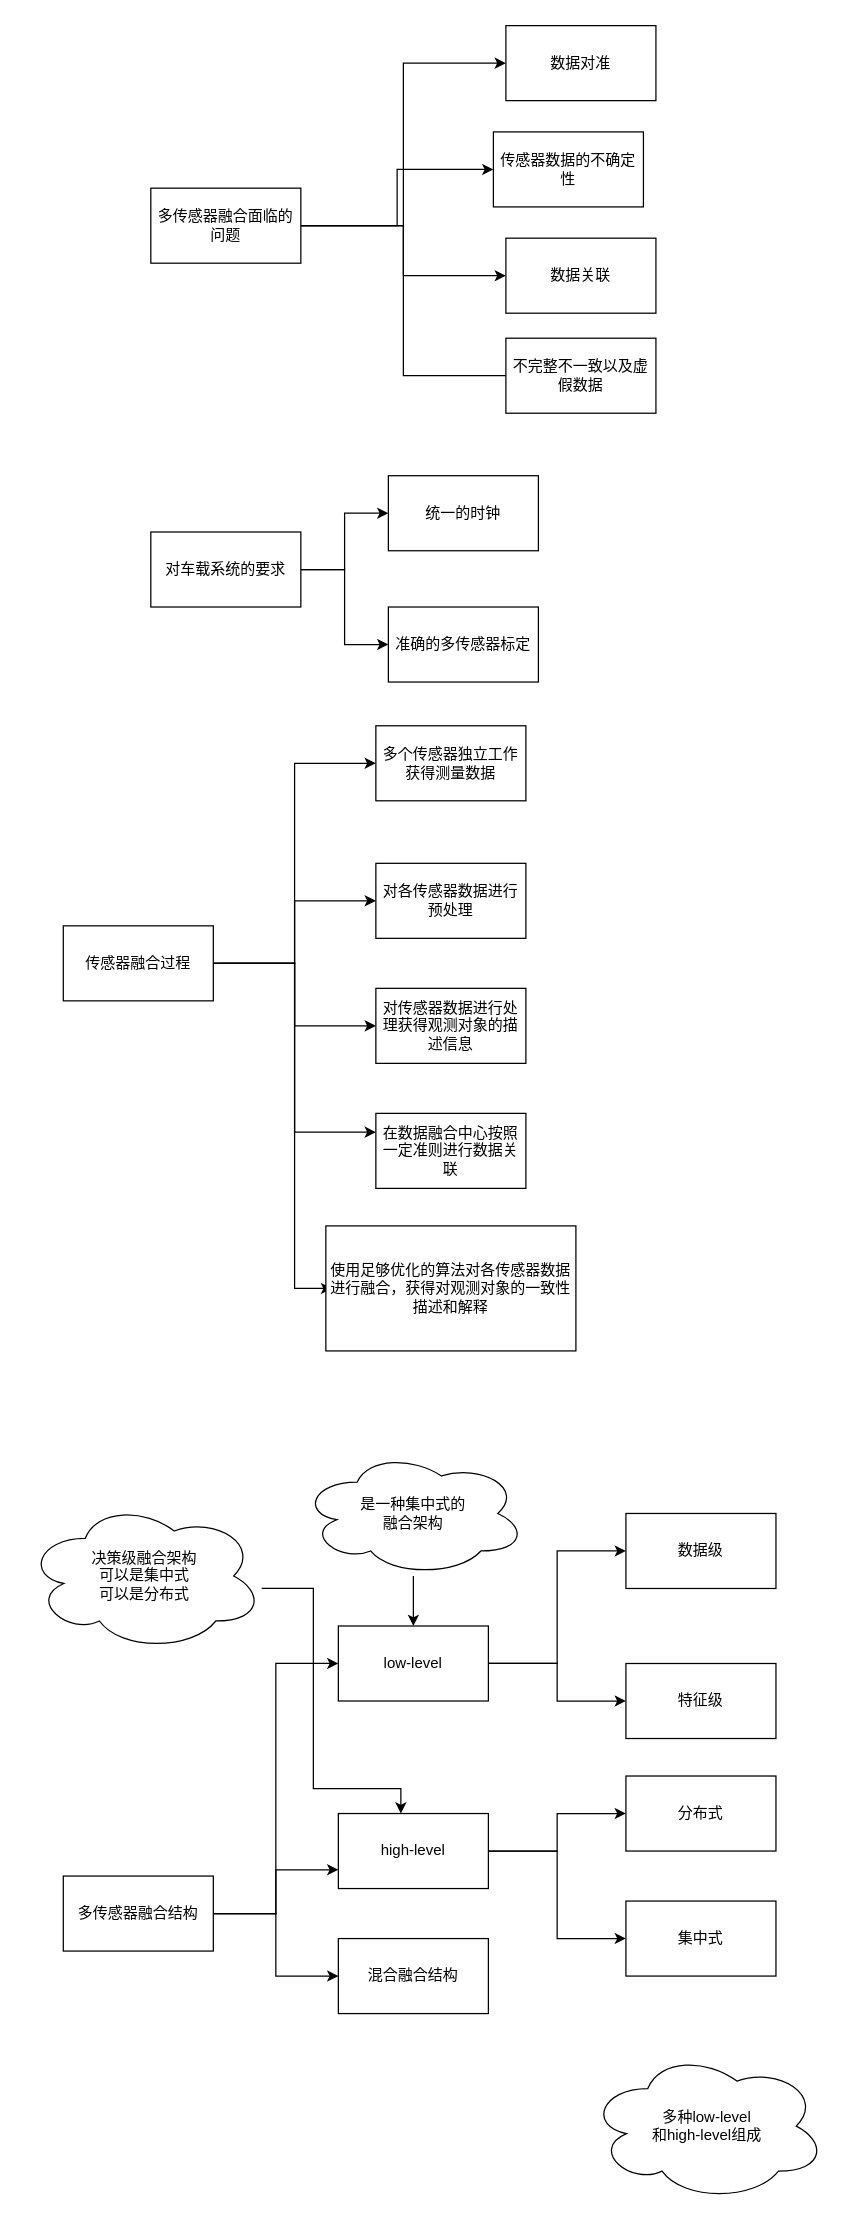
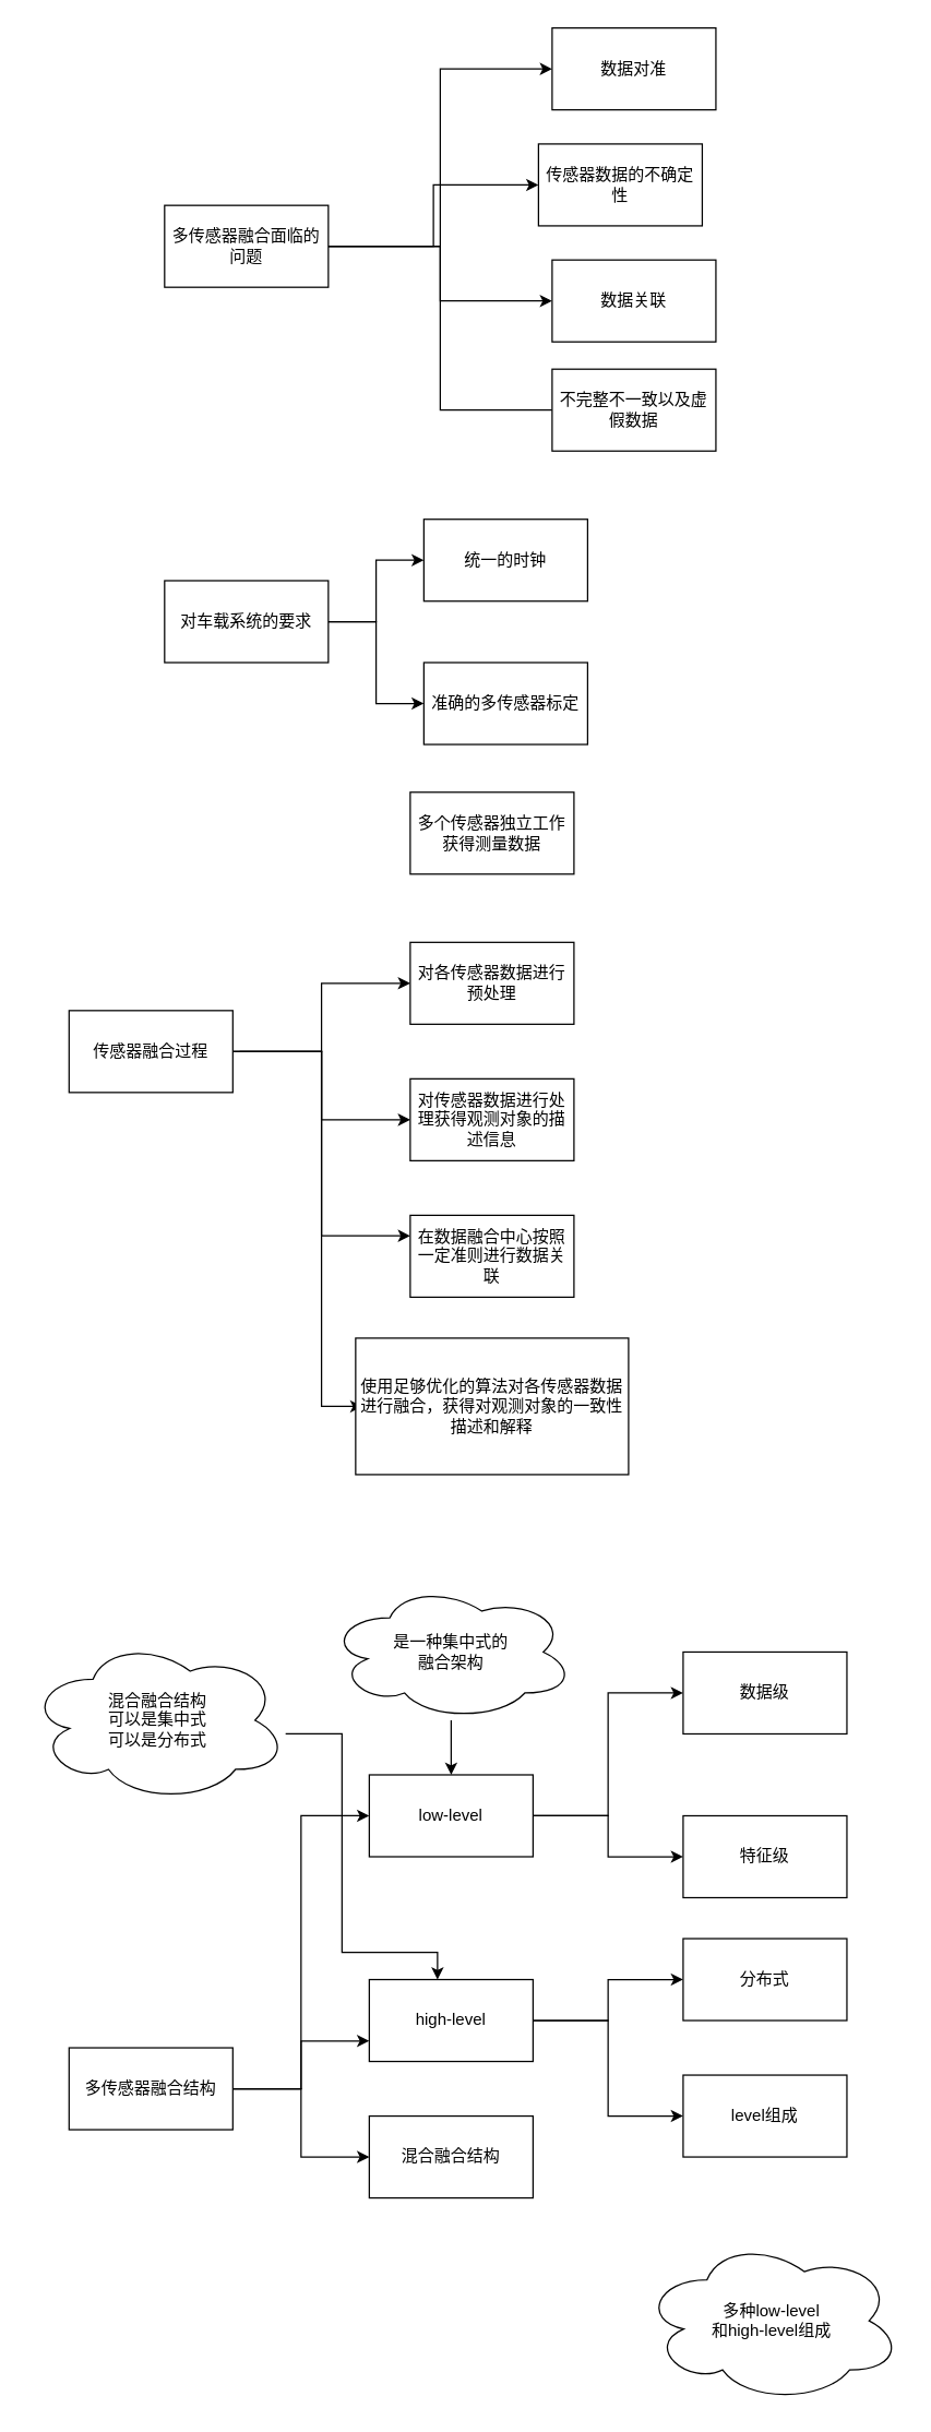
  <mxCell id="0" />
  <mxCell id="1" parent="0" />
  <mxCell id="2" style="edgeStyle=orthogonalEdgeStyle;rounded=0;orthogonalLoop=1;jettySize=auto;html=1;entryX=0;entryY=0.5;entryDx=0;entryDy=0;" edge="1" parent="1" source="6" target="7"><mxGeometry relative="1" as="geometry" /></mxCell>
  <mxCell id="3" style="edgeStyle=orthogonalEdgeStyle;rounded=0;orthogonalLoop=1;jettySize=auto;html=1;entryX=0;entryY=0.5;entryDx=0;entryDy=0;" edge="1" parent="1" source="6" target="8"><mxGeometry relative="1" as="geometry" /></mxCell>
  <mxCell id="4" style="edgeStyle=orthogonalEdgeStyle;rounded=0;orthogonalLoop=1;jettySize=auto;html=1;" edge="1" parent="1" source="6" target="9"><mxGeometry relative="1" as="geometry" /></mxCell>
  <mxCell id="5" style="edgeStyle=orthogonalEdgeStyle;rounded=0;orthogonalLoop=1;jettySize=auto;html=1;entryX=0;entryY=0.5;entryDx=0;entryDy=0;endArrow=none;" edge="1" parent="1" source="6" target="10"><mxGeometry relative="1" as="geometry" /></mxCell>
  <mxCell id="6" value="多传感器融合面临的问题" style="rounded=0;whiteSpace=wrap;html=1;" vertex="1" parent="1"><mxGeometry x="120" y="150" width="120" height="60" as="geometry" /></mxCell>
  <mxCell id="7" value="数据对准" style="rounded=0;whiteSpace=wrap;html=1;" vertex="1" parent="1"><mxGeometry x="404" y="20" width="120" height="60" as="geometry" /></mxCell>
  <mxCell id="8" value="传感器数据的不确定性" style="rounded=0;whiteSpace=wrap;html=1;" vertex="1" parent="1"><mxGeometry x="394" y="105" width="120" height="60" as="geometry" /></mxCell>
  <mxCell id="9" value="数据关联" style="rounded=0;whiteSpace=wrap;html=1;" vertex="1" parent="1"><mxGeometry x="404" y="190" width="120" height="60" as="geometry" /></mxCell>
  <mxCell id="10" value="不完整不一致以及虚假数据" style="rounded=0;whiteSpace=wrap;html=1;" vertex="1" parent="1"><mxGeometry x="404" y="270" width="120" height="60" as="geometry" /></mxCell>
  <mxCell id="11" style="edgeStyle=orthogonalEdgeStyle;rounded=0;orthogonalLoop=1;jettySize=auto;html=1;entryX=0;entryY=0.5;entryDx=0;entryDy=0;" edge="1" parent="1" source="13" target="14"><mxGeometry relative="1" as="geometry" /></mxCell>
  <mxCell id="12" style="edgeStyle=orthogonalEdgeStyle;rounded=0;orthogonalLoop=1;jettySize=auto;html=1;entryX=0;entryY=0.5;entryDx=0;entryDy=0;" edge="1" parent="1" source="13" target="15"><mxGeometry relative="1" as="geometry" /></mxCell>
  <mxCell id="13" value="对车载系统的要求" style="rounded=0;whiteSpace=wrap;html=1;" vertex="1" parent="1"><mxGeometry x="120" y="425" width="120" height="60" as="geometry" /></mxCell>
  <mxCell id="14" value="统一的时钟" style="rounded=0;whiteSpace=wrap;html=1;" vertex="1" parent="1"><mxGeometry x="310" y="380" width="120" height="60" as="geometry" /></mxCell>
  <mxCell id="15" value="准确的多传感器标定" style="rounded=0;whiteSpace=wrap;html=1;" vertex="1" parent="1"><mxGeometry x="310" y="485" width="120" height="60" as="geometry" /></mxCell>
  <mxCell id="16" style="edgeStyle=orthogonalEdgeStyle;rounded=0;orthogonalLoop=1;jettySize=auto;html=1;entryX=0;entryY=0.5;entryDx=0;entryDy=0;" edge="1" parent="1" source="19" target="22"><mxGeometry relative="1" as="geometry" /></mxCell>
  <mxCell id="17" style="edgeStyle=orthogonalEdgeStyle;rounded=0;orthogonalLoop=1;jettySize=auto;html=1;entryX=0;entryY=0.75;entryDx=0;entryDy=0;" edge="1" parent="1" source="19" target="25"><mxGeometry relative="1" as="geometry" /></mxCell>
  <mxCell id="18" style="edgeStyle=orthogonalEdgeStyle;rounded=0;orthogonalLoop=1;jettySize=auto;html=1;entryX=0;entryY=0.5;entryDx=0;entryDy=0;" edge="1" parent="1" source="19" target="26"><mxGeometry relative="1" as="geometry" /></mxCell>
  <mxCell id="19" value="多传感器融合结构" style="rounded=0;whiteSpace=wrap;html=1;" vertex="1" parent="1"><mxGeometry x="50" y="1500" width="120" height="60" as="geometry" /></mxCell>
  <mxCell id="20" style="edgeStyle=orthogonalEdgeStyle;rounded=0;orthogonalLoop=1;jettySize=auto;html=1;entryX=0;entryY=0.5;entryDx=0;entryDy=0;" edge="1" parent="1" source="22" target="27"><mxGeometry relative="1" as="geometry" /></mxCell>
  <mxCell id="21" style="edgeStyle=orthogonalEdgeStyle;rounded=0;orthogonalLoop=1;jettySize=auto;html=1;entryX=0;entryY=0.5;entryDx=0;entryDy=0;" edge="1" parent="1" source="22" target="28"><mxGeometry relative="1" as="geometry" /></mxCell>
  <mxCell id="22" value="low-level" style="rounded=0;whiteSpace=wrap;html=1;" vertex="1" parent="1"><mxGeometry x="270" y="1300" width="120" height="60" as="geometry" /></mxCell>
  <mxCell id="23" style="edgeStyle=orthogonalEdgeStyle;rounded=0;orthogonalLoop=1;jettySize=auto;html=1;entryX=0;entryY=0.5;entryDx=0;entryDy=0;" edge="1" parent="1" source="25" target="34"><mxGeometry relative="1" as="geometry" /></mxCell>
  <mxCell id="24" style="edgeStyle=orthogonalEdgeStyle;rounded=0;orthogonalLoop=1;jettySize=auto;html=1;entryX=0;entryY=0.5;entryDx=0;entryDy=0;" edge="1" parent="1" source="25" target="35"><mxGeometry relative="1" as="geometry" /></mxCell>
  <mxCell id="25" value="high-level" style="rounded=0;whiteSpace=wrap;html=1;" vertex="1" parent="1"><mxGeometry x="270" y="1450" width="120" height="60" as="geometry" /></mxCell>
  <mxCell id="26" value="混合融合结构" style="rounded=0;whiteSpace=wrap;html=1;" vertex="1" parent="1"><mxGeometry x="270" y="1550" width="120" height="60" as="geometry" /></mxCell>
  <mxCell id="27" value="数据级" style="rounded=0;whiteSpace=wrap;html=1;" vertex="1" parent="1"><mxGeometry x="500" y="1210" width="120" height="60" as="geometry" /></mxCell>
  <mxCell id="28" value="特征级" style="rounded=0;whiteSpace=wrap;html=1;" vertex="1" parent="1"><mxGeometry x="500" y="1330" width="120" height="60" as="geometry" /></mxCell>
  <mxCell id="29" style="edgeStyle=orthogonalEdgeStyle;rounded=0;orthogonalLoop=1;jettySize=auto;html=1;entryX=0.5;entryY=0;entryDx=0;entryDy=0;" edge="1" parent="1" source="30" target="22"><mxGeometry relative="1" as="geometry" /></mxCell>
  <mxCell id="30" value="&lt;div&gt;是一种集中式的&lt;/div&gt;&lt;div&gt;融合架构&lt;/div&gt;" style="ellipse;shape=cloud;whiteSpace=wrap;html=1;" vertex="1" parent="1"><mxGeometry x="240" y="1160" width="180" height="100" as="geometry" /></mxCell>
- <mxCell id="31" value="&lt;div&gt;决策级融合架构&lt;/div&gt;&lt;div&gt;可以是集中式&lt;/div&gt;&lt;div&gt;可以是分布式&lt;/div&gt;" style="ellipse;shape=cloud;whiteSpace=wrap;html=1;" vertex="1" parent="1"><mxGeometry x="20" y="1200" width="190" height="120" as="geometry" /></mxCell>
+ <mxCell id="31" value="&lt;div&gt;混合融合结构&lt;/div&gt;&lt;div&gt;可以是集中式&lt;/div&gt;&lt;div&gt;可以是分布式&lt;/div&gt;" style="ellipse;shape=cloud;whiteSpace=wrap;html=1;" vertex="1" parent="1"><mxGeometry x="20" y="1200" width="190" height="120" as="geometry" /></mxCell>
  <mxCell id="32" style="edgeStyle=orthogonalEdgeStyle;rounded=0;orthogonalLoop=1;jettySize=auto;html=1;" edge="1" parent="1" source="31"><mxGeometry relative="1" as="geometry"><mxPoint x="320" y="1450" as="targetPoint" /><Array as="points"><mxPoint x="250" y="1270" /><mxPoint x="250" y="1430" /><mxPoint x="320" y="1430" /></Array></mxGeometry></mxCell>
  <mxCell id="33" value="&lt;div&gt;多种low-level&lt;/div&gt;&lt;div&gt;和high-level组成&lt;/div&gt;" style="ellipse;shape=cloud;whiteSpace=wrap;html=1;" vertex="1" parent="1"><mxGeometry x="470" y="1640" width="190" height="120" as="geometry" /></mxCell>
  <mxCell id="34" value="分布式" style="rounded=0;whiteSpace=wrap;html=1;" vertex="1" parent="1"><mxGeometry x="500" y="1420" width="120" height="60" as="geometry" /></mxCell>
- <mxCell id="35" value="集中式" style="rounded=0;whiteSpace=wrap;html=1;" vertex="1" parent="1"><mxGeometry x="500" y="1520" width="120" height="60" as="geometry" /></mxCell>
- <mxCell id="36" style="edgeStyle=orthogonalEdgeStyle;rounded=0;orthogonalLoop=1;jettySize=auto;html=1;entryX=0;entryY=0.5;entryDx=0;entryDy=0;" edge="1" parent="1" source="41" target="42"><mxGeometry relative="1" as="geometry" /></mxCell>
+ <mxCell id="35" value="level组成" style="rounded=0;whiteSpace=wrap;html=1;" vertex="1" parent="1"><mxGeometry x="500" y="1520" width="120" height="60" as="geometry" /></mxCell>
  <mxCell id="37" style="edgeStyle=orthogonalEdgeStyle;rounded=0;orthogonalLoop=1;jettySize=auto;html=1;entryX=0;entryY=0.5;entryDx=0;entryDy=0;" edge="1" parent="1" source="41" target="43"><mxGeometry relative="1" as="geometry" /></mxCell>
  <mxCell id="38" style="edgeStyle=orthogonalEdgeStyle;rounded=0;orthogonalLoop=1;jettySize=auto;html=1;entryX=0;entryY=0.5;entryDx=0;entryDy=0;" edge="1" parent="1" source="41" target="44"><mxGeometry relative="1" as="geometry" /></mxCell>
  <mxCell id="39" style="edgeStyle=orthogonalEdgeStyle;rounded=0;orthogonalLoop=1;jettySize=auto;html=1;entryX=0;entryY=0.25;entryDx=0;entryDy=0;" edge="1" parent="1" source="41" target="45"><mxGeometry relative="1" as="geometry" /></mxCell>
  <mxCell id="40" style="edgeStyle=orthogonalEdgeStyle;rounded=0;orthogonalLoop=1;jettySize=auto;html=1;entryX=0;entryY=0.5;entryDx=0;entryDy=0;" edge="1" parent="1"><mxGeometry relative="1" as="geometry"><mxPoint x="175" y="770" as="sourcePoint" /><mxPoint x="265" y="1030" as="targetPoint" /><Array as="points"><mxPoint x="235" y="770" /><mxPoint x="235" y="1030" /></Array></mxGeometry></mxCell>
  <mxCell id="41" value="传感器融合过程" style="rounded=0;whiteSpace=wrap;html=1;" vertex="1" parent="1"><mxGeometry x="50" y="740" width="120" height="60" as="geometry" /></mxCell>
  <mxCell id="42" value="多个传感器独立工作获得测量数据" style="rounded=0;whiteSpace=wrap;html=1;" vertex="1" parent="1"><mxGeometry x="300" y="580" width="120" height="60" as="geometry" /></mxCell>
  <mxCell id="43" value="对各传感器数据进行预处理" style="rounded=0;whiteSpace=wrap;html=1;" vertex="1" parent="1"><mxGeometry x="300" y="690" width="120" height="60" as="geometry" /></mxCell>
  <mxCell id="44" value="对传感器数据进行处理获得观测对象的描述信息" style="rounded=0;whiteSpace=wrap;html=1;" vertex="1" parent="1"><mxGeometry x="300" y="790" width="120" height="60" as="geometry" /></mxCell>
  <mxCell id="45" value="在数据融合中心按照一定准则进行数据关联" style="rounded=0;whiteSpace=wrap;html=1;" vertex="1" parent="1"><mxGeometry x="300" y="890" width="120" height="60" as="geometry" /></mxCell>
  <mxCell id="46" value="使用足够优化的算法对各传感器数据进行融合，获得对观测对象的一致性描述和解释" style="rounded=0;whiteSpace=wrap;html=1;" vertex="1" parent="1"><mxGeometry x="260" y="980" width="200" height="100" as="geometry" /></mxCell>
